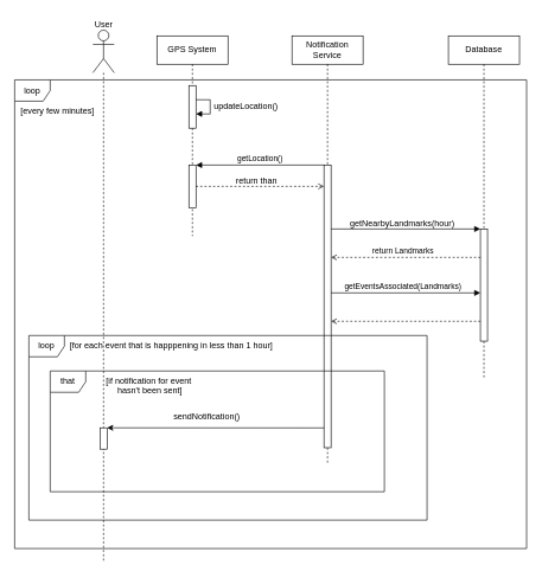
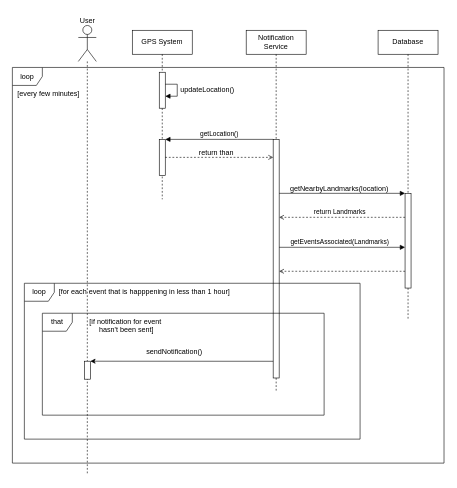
  <mxCell id="0" />
  <mxCell id="1" parent="0" />
  <mxCell id="2" value="Database" style="shape=umlLifeline;perimeter=lifelinePerimeter;whiteSpace=wrap;html=1;container=0;dropTarget=0;collapsible=0;recursiveResize=0;outlineConnect=0;portConstraint=eastwest;newEdgeStyle={&quot;edgeStyle&quot;:&quot;elbowEdgeStyle&quot;,&quot;elbow&quot;:&quot;vertical&quot;,&quot;curved&quot;:0,&quot;rounded&quot;:0};" parent="1" vertex="1"><mxGeometry x="630" y="50" width="100" height="482" as="geometry" /></mxCell>
  <mxCell id="3" value="" style="html=1;points=[];perimeter=orthogonalPerimeter;outlineConnect=0;targetShapes=umlLifeline;portConstraint=eastwest;newEdgeStyle={&quot;edgeStyle&quot;:&quot;elbowEdgeStyle&quot;,&quot;elbow&quot;:&quot;vertical&quot;,&quot;curved&quot;:0,&quot;rounded&quot;:0};" parent="2" vertex="1"><mxGeometry x="45" y="272" width="10" height="158" as="geometry" /></mxCell>
  <mxCell id="4" style="edgeStyle=orthogonalEdgeStyle;rounded=0;orthogonalLoop=1;jettySize=auto;html=1;endArrow=none;endFill=0;dashed=1;" edge="1" parent="1" source="5"><mxGeometry relative="1" as="geometry"><mxPoint x="145" y="792" as="targetPoint" /></mxGeometry></mxCell>
  <mxCell id="5" value="" style="shape=umlActor;verticalLabelPosition=bottom;verticalAlign=top;html=1;" vertex="1" parent="1"><mxGeometry x="130" y="42" width="30" height="60" as="geometry" /></mxCell>
  <mxCell id="6" value="User" style="text;html=1;align=center;verticalAlign=middle;resizable=0;points=[];autosize=1;strokeColor=none;fillColor=none;" vertex="1" parent="1"><mxGeometry x="120" y="20" width="50" height="30" as="geometry" /></mxCell>
  <mxCell id="7" value="GPS System" style="shape=umlLifeline;perimeter=lifelinePerimeter;whiteSpace=wrap;html=1;container=1;dropTarget=0;collapsible=0;recursiveResize=0;outlineConnect=0;portConstraint=eastwest;newEdgeStyle={&quot;edgeStyle&quot;:&quot;elbowEdgeStyle&quot;,&quot;elbow&quot;:&quot;vertical&quot;,&quot;curved&quot;:0,&quot;rounded&quot;:0};" vertex="1" parent="1"><mxGeometry x="220" y="50" width="100" height="282" as="geometry" /></mxCell>
  <mxCell id="8" value="" style="html=1;points=[];perimeter=orthogonalPerimeter;outlineConnect=0;targetShapes=umlLifeline;portConstraint=eastwest;newEdgeStyle={&quot;edgeStyle&quot;:&quot;elbowEdgeStyle&quot;,&quot;elbow&quot;:&quot;vertical&quot;,&quot;curved&quot;:0,&quot;rounded&quot;:0};" vertex="1" parent="7"><mxGeometry x="45" y="70" width="10" height="60" as="geometry" /></mxCell>
  <mxCell id="9" style="edgeStyle=elbowEdgeStyle;rounded=0;orthogonalLoop=1;jettySize=auto;html=1;elbow=vertical;curved=0;endArrow=block;endFill=1;" edge="1" parent="7" source="8" target="8"><mxGeometry relative="1" as="geometry" /></mxCell>
  <mxCell id="10" value="" style="html=1;points=[];perimeter=orthogonalPerimeter;outlineConnect=0;targetShapes=umlLifeline;portConstraint=eastwest;newEdgeStyle={&quot;edgeStyle&quot;:&quot;elbowEdgeStyle&quot;,&quot;elbow&quot;:&quot;vertical&quot;,&quot;curved&quot;:0,&quot;rounded&quot;:0};" vertex="1" parent="7"><mxGeometry x="45" y="182" width="10" height="60" as="geometry" /></mxCell>
  <mxCell id="11" value="loop" style="shape=umlFrame;whiteSpace=wrap;html=1;pointerEvents=0;recursiveResize=0;container=1;collapsible=0;width=50;" vertex="1" parent="1"><mxGeometry x="20" y="112" width="720" height="660" as="geometry" /></mxCell>
  <mxCell id="12" value="[every few&amp;nbsp;&lt;span style=&quot;background-color: initial;&quot;&gt;minutes]&lt;/span&gt;" style="text;align=center;html=1;" vertex="1" parent="11"><mxGeometry width="100" height="20" relative="1" as="geometry"><mxPoint x="10" y="30" as="offset" /></mxGeometry></mxCell>
  <mxCell id="13" value="updateLocation()" style="text;html=1;align=center;verticalAlign=middle;resizable=0;points=[];autosize=1;strokeColor=none;fillColor=none;" vertex="1" parent="11"><mxGeometry x="270" y="23" width="110" height="30" as="geometry" /></mxCell>
  <mxCell id="14" value="Notification Service" style="shape=umlLifeline;perimeter=lifelinePerimeter;whiteSpace=wrap;html=1;container=0;dropTarget=0;collapsible=0;recursiveResize=0;outlineConnect=0;portConstraint=eastwest;newEdgeStyle={&quot;edgeStyle&quot;:&quot;elbowEdgeStyle&quot;,&quot;elbow&quot;:&quot;vertical&quot;,&quot;curved&quot;:0,&quot;rounded&quot;:0};" parent="11" vertex="1"><mxGeometry x="390" y="-62" width="100" height="602" as="geometry" /></mxCell>
  <mxCell id="15" value="" style="html=1;points=[];perimeter=orthogonalPerimeter;outlineConnect=0;targetShapes=umlLifeline;portConstraint=eastwest;newEdgeStyle={&quot;edgeStyle&quot;:&quot;elbowEdgeStyle&quot;,&quot;elbow&quot;:&quot;vertical&quot;,&quot;curved&quot;:0,&quot;rounded&quot;:0};" parent="14" vertex="1"><mxGeometry x="45" y="182" width="10" height="398" as="geometry" /></mxCell>
  <mxCell id="16" style="edgeStyle=elbowEdgeStyle;rounded=0;orthogonalLoop=1;jettySize=auto;html=1;elbow=vertical;curved=0;dashed=1;endArrow=open;endFill=0;" edge="1" parent="11"><mxGeometry relative="1" as="geometry"><mxPoint x="655" y="340.002" as="sourcePoint" /><mxPoint x="445.0" y="340.002" as="targetPoint" /></mxGeometry></mxCell>
  <mxCell id="17" value="return than" style="text;html=1;align=center;verticalAlign=middle;resizable=0;points=[];autosize=1;strokeColor=none;fillColor=none;" vertex="1" parent="11"><mxGeometry x="290" y="128" width="100" height="30" as="geometry" /></mxCell>
  <mxCell id="18" style="edgeStyle=elbowEdgeStyle;rounded=0;orthogonalLoop=1;jettySize=auto;html=1;elbow=vertical;curved=0;endArrow=block;endFill=1;" edge="1" parent="11"><mxGeometry relative="1" as="geometry"><mxPoint x="445" y="210.001" as="sourcePoint" /><mxPoint x="655.0" y="210.001" as="targetPoint" /></mxGeometry></mxCell>
- <mxCell id="19" value="getNearbyLandmarks(hour)" style="text;html=1;align=center;verticalAlign=middle;resizable=0;points=[];autosize=1;strokeColor=none;fillColor=none;" vertex="1" parent="11"><mxGeometry x="450" y="188" width="190" height="30" as="geometry" /></mxCell>
+ <mxCell id="19" value="getNearbyLandmarks(location)" style="text;html=1;align=center;verticalAlign=middle;resizable=0;points=[];autosize=1;strokeColor=none;fillColor=none;" vertex="1" parent="11"><mxGeometry x="450" y="188" width="190" height="30" as="geometry" /></mxCell>
  <mxCell id="20" value="loop" style="shape=umlFrame;whiteSpace=wrap;html=1;pointerEvents=0;recursiveResize=0;container=1;collapsible=0;width=50;" vertex="1" parent="11"><mxGeometry x="20" y="360" width="560" height="260" as="geometry" /></mxCell>
  <mxCell id="21" value="[for each event that is happpening in less than 1 hour]" style="text;align=center;html=1;" vertex="1" parent="20"><mxGeometry width="100" height="20" relative="1" as="geometry"><mxPoint x="150" as="offset" /></mxGeometry></mxCell>
  <mxCell id="22" value="sendNotification()" style="text;html=1;align=center;verticalAlign=middle;resizable=0;points=[];autosize=1;strokeColor=none;fillColor=none;" vertex="1" parent="20"><mxGeometry x="190" y="100" width="120" height="30" as="geometry" /></mxCell>
  <mxCell id="23" value="that" style="shape=umlFrame;whiteSpace=wrap;html=1;pointerEvents=0;recursiveResize=0;container=1;collapsible=0;width=50;" vertex="1" parent="20"><mxGeometry x="30" y="50" width="470" height="170" as="geometry" /></mxCell>
  <mxCell id="24" value="" style="html=1;points=[];perimeter=orthogonalPerimeter;outlineConnect=0;targetShapes=umlLifeline;portConstraint=eastwest;newEdgeStyle={&quot;edgeStyle&quot;:&quot;elbowEdgeStyle&quot;,&quot;elbow&quot;:&quot;vertical&quot;,&quot;curved&quot;:0,&quot;rounded&quot;:0};" vertex="1" parent="23"><mxGeometry x="70" y="80" width="10" height="30" as="geometry" /></mxCell>
  <mxCell id="25" style="edgeStyle=elbowEdgeStyle;rounded=0;orthogonalLoop=1;jettySize=auto;html=1;elbow=vertical;curved=0;" edge="1" parent="23"><mxGeometry relative="1" as="geometry"><mxPoint x="385" y="80.153" as="sourcePoint" /><mxPoint x="80" y="80.153" as="targetPoint" /></mxGeometry></mxCell>
  <mxCell id="26" value="[if notification for event&amp;nbsp;&lt;div&gt;&lt;span style=&quot;background-color: initial;&quot;&gt;hasn't been sent]&lt;/span&gt;&lt;/div&gt;" style="text;align=center;html=1;" vertex="1" parent="23"><mxGeometry width="100" height="20" relative="1" as="geometry"><mxPoint x="90" as="offset" /></mxGeometry></mxCell>
  <mxCell id="27" value="getLocation()" style="html=1;verticalAlign=bottom;endArrow=block;edgeStyle=elbowEdgeStyle;elbow=vertical;curved=0;rounded=0;" parent="1" source="15" target="10" edge="1"><mxGeometry relative="1" as="geometry"><mxPoint x="480" y="314" as="sourcePoint" /><Array as="points"><mxPoint x="395" y="232" /></Array><mxPoint x="280" y="232" as="targetPoint" /></mxGeometry></mxCell>
  <mxCell id="28" style="edgeStyle=elbowEdgeStyle;rounded=0;orthogonalLoop=1;jettySize=auto;html=1;elbow=vertical;curved=0;dashed=1;endArrow=open;endFill=0;" edge="1" parent="1" source="10" target="15"><mxGeometry relative="1" as="geometry" /></mxCell>
  <mxCell id="29" style="edgeStyle=elbowEdgeStyle;rounded=0;orthogonalLoop=1;jettySize=auto;html=1;elbow=vertical;curved=0;endArrow=open;endFill=0;dashed=1;" edge="1" parent="1" source="3" target="15"><mxGeometry relative="1" as="geometry"><Array as="points"><mxPoint x="630" y="362" /></Array></mxGeometry></mxCell>
  <mxCell id="30" value="return Landmarks" style="edgeLabel;html=1;align=center;verticalAlign=middle;resizable=0;points=[];" vertex="1" connectable="0" parent="29"><mxGeometry x="0.199" y="2" relative="1" as="geometry"><mxPoint x="16" y="-12" as="offset" /></mxGeometry></mxCell>
  <mxCell id="31" style="edgeStyle=elbowEdgeStyle;rounded=0;orthogonalLoop=1;jettySize=auto;html=1;elbow=vertical;curved=0;endArrow=block;endFill=1;" edge="1" parent="1" source="15" target="3"><mxGeometry relative="1" as="geometry"><Array as="points"><mxPoint x="610" y="412" /></Array></mxGeometry></mxCell>
  <mxCell id="32" value="getEventsAssociated(Landmarks)" style="edgeLabel;html=1;align=center;verticalAlign=middle;resizable=0;points=[];" vertex="1" connectable="0" parent="31"><mxGeometry x="-0.111" relative="1" as="geometry"><mxPoint x="7" y="-10" as="offset" /></mxGeometry></mxCell>
